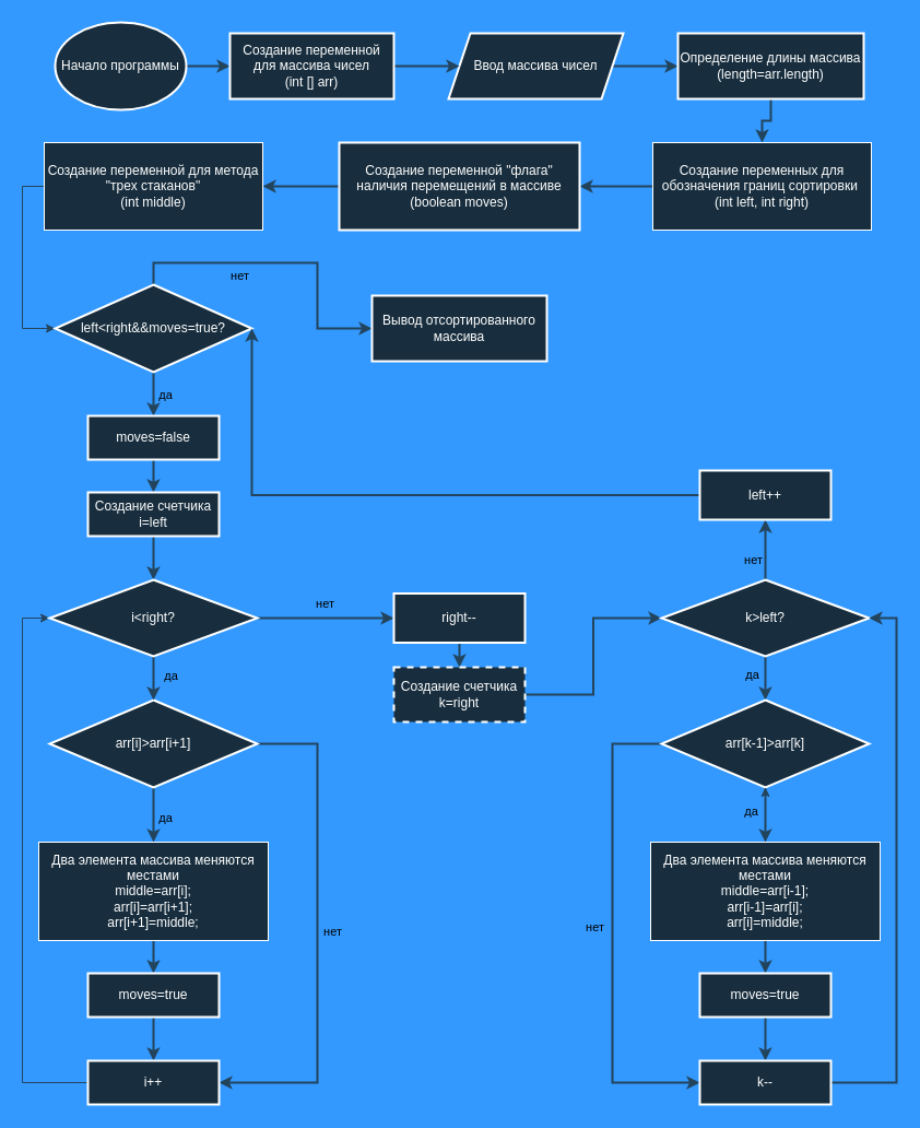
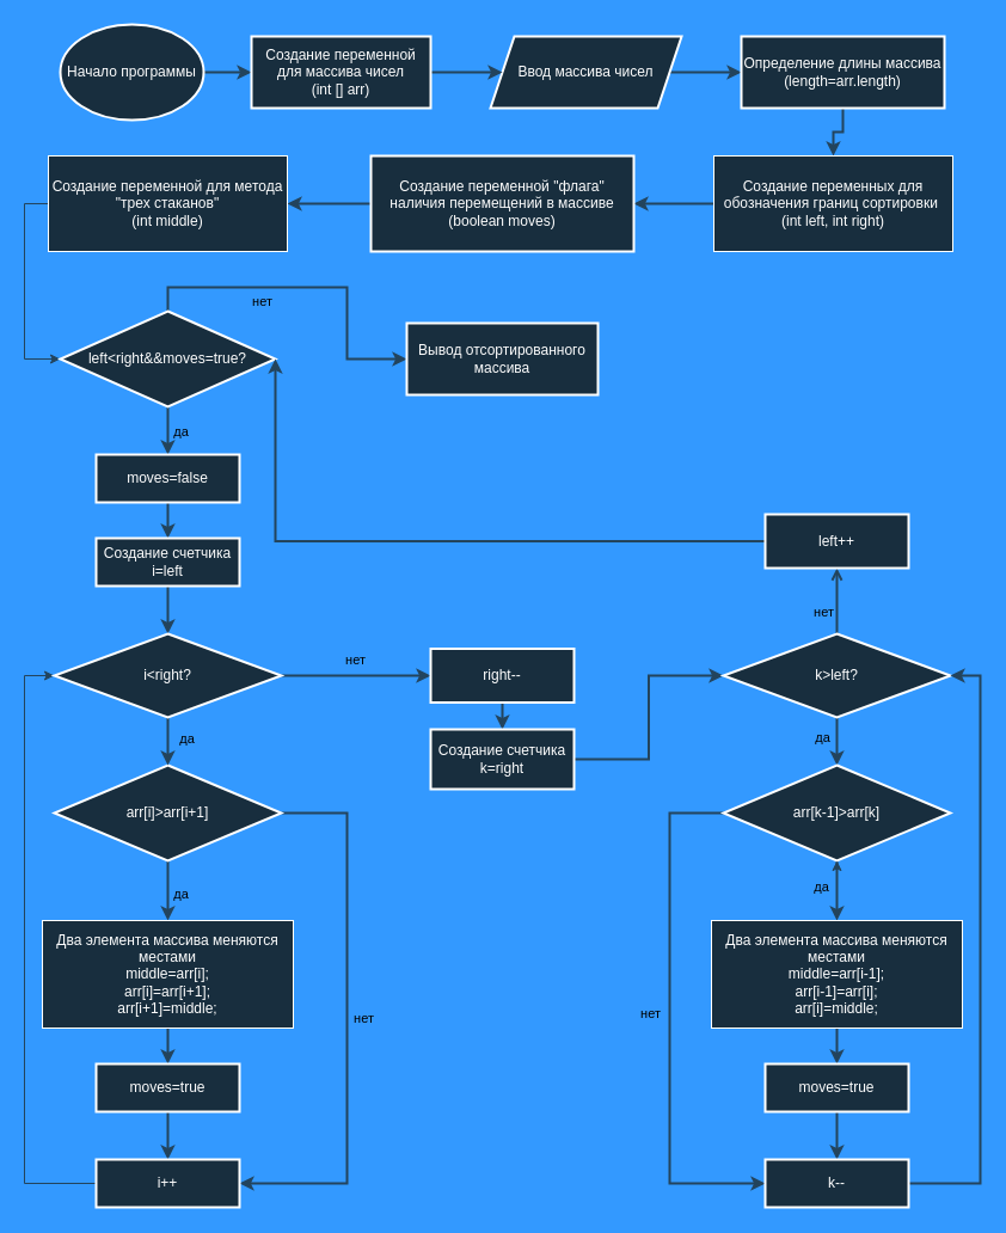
  <mxCell id="0" />
  <mxCell id="1" parent="0" />
  <mxCell id="2" value="" style="edgeStyle=orthogonalEdgeStyle;rounded=0;orthogonalLoop=1;jettySize=auto;html=1;labelBackgroundColor=none;strokeColor=#23445D;fontColor=default;strokeWidth=2;" edge="1" parent="1" source="3" target="7"><mxGeometry relative="1" as="geometry" /></mxCell>
  <mxCell id="3" value="Начало программы" style="ellipse;whiteSpace=wrap;html=1;labelBackgroundColor=none;fillColor=#182E3E;strokeColor=#FFFFFF;fontColor=#FFFFFF;strokeWidth=2;" vertex="1" parent="1"><mxGeometry x="50" y="20" width="120" height="80" as="geometry" /></mxCell>
  <mxCell id="4" style="edgeStyle=orthogonalEdgeStyle;rounded=0;orthogonalLoop=1;jettySize=auto;html=1;labelBackgroundColor=none;strokeColor=#23445D;fontColor=default;strokeWidth=2;" edge="1" parent="1" source="5" target="9"><mxGeometry relative="1" as="geometry" /></mxCell>
  <mxCell id="5" value="Ввод массива чисел" style="shape=parallelogram;perimeter=parallelogramPerimeter;whiteSpace=wrap;html=1;fixedSize=1;labelBackgroundColor=none;fillColor=#182E3E;strokeColor=#FFFFFF;fontColor=#FFFFFF;strokeWidth=2;" vertex="1" parent="1"><mxGeometry x="410" y="30" width="160" height="60" as="geometry" /></mxCell>
  <mxCell id="6" value="" style="edgeStyle=orthogonalEdgeStyle;rounded=0;orthogonalLoop=1;jettySize=auto;html=1;labelBackgroundColor=none;strokeColor=#23445D;fontColor=default;strokeWidth=2;" edge="1" parent="1" source="7" target="5"><mxGeometry relative="1" as="geometry" /></mxCell>
  <mxCell id="7" value="Создание переменной для массива чисел&lt;br&gt;(int [] arr)" style="rounded=0;whiteSpace=wrap;html=1;labelBackgroundColor=none;fillColor=#182E3E;strokeColor=#FFFFFF;fontColor=#FFFFFF;strokeWidth=2;fillStyle=auto;" vertex="1" parent="1"><mxGeometry x="210" y="30" width="150" height="60" as="geometry" /></mxCell>
  <mxCell id="8" value="" style="edgeStyle=orthogonalEdgeStyle;rounded=0;orthogonalLoop=1;jettySize=auto;html=1;labelBackgroundColor=none;strokeColor=#23445D;fontColor=default;strokeWidth=2;" edge="1" parent="1" source="9" target="11"><mxGeometry relative="1" as="geometry" /></mxCell>
  <mxCell id="9" value="Определение длины массива&lt;br&gt;(length=arr.length)" style="rounded=0;whiteSpace=wrap;html=1;labelBackgroundColor=none;fillColor=#182E3E;strokeColor=#FFFFFF;fontColor=#FFFFFF;strokeWidth=2;" vertex="1" parent="1"><mxGeometry x="620" y="30" width="170" height="60" as="geometry" /></mxCell>
  <mxCell id="10" value="" style="edgeStyle=orthogonalEdgeStyle;rounded=0;orthogonalLoop=1;jettySize=auto;html=1;labelBackgroundColor=none;strokeColor=#23445D;fontColor=default;strokeWidth=2;" edge="1" parent="1" source="11" target="13"><mxGeometry relative="1" as="geometry" /></mxCell>
  <mxCell id="11" value="Создание переменных для обозначения границ сортировки&amp;nbsp;&lt;br&gt;(int left, int right)" style="rounded=0;whiteSpace=wrap;html=1;labelBackgroundColor=none;fillColor=#182E3E;strokeColor=#FFFFFF;fontColor=#FFFFFF;" vertex="1" parent="1"><mxGeometry x="597" y="130" width="200" height="80" as="geometry" /></mxCell>
  <mxCell id="12" value="" style="edgeStyle=orthogonalEdgeStyle;rounded=0;orthogonalLoop=1;jettySize=auto;html=1;labelBackgroundColor=none;strokeColor=#23445D;fontColor=default;strokeWidth=2;" edge="1" parent="1" source="13" target="15"><mxGeometry relative="1" as="geometry" /></mxCell>
  <mxCell id="13" value="Создание переменной &quot;флага&quot; наличия перемещений в массиве&lt;br&gt;(boolean moves)" style="rounded=0;whiteSpace=wrap;html=1;labelBackgroundColor=none;fillColor=#182E3E;strokeColor=#FFFFFF;fontColor=#FFFFFF;strokeWidth=2;" vertex="1" parent="1"><mxGeometry x="310" y="130" width="220" height="80" as="geometry" /></mxCell>
  <mxCell id="14" value="" style="edgeStyle=orthogonalEdgeStyle;rounded=0;orthogonalLoop=1;jettySize=auto;html=1;labelBackgroundColor=none;strokeColor=#23445D;fontColor=default;" edge="1" parent="1" source="15" target="18"><mxGeometry relative="1" as="geometry"><Array as="points"><mxPoint x="20" y="170" /><mxPoint x="20" y="300" /></Array></mxGeometry></mxCell>
  <mxCell id="15" value="Создание переменной для метода &quot;трех стаканов&quot;&lt;br&gt;(int middle)" style="rounded=0;whiteSpace=wrap;html=1;labelBackgroundColor=none;fillColor=#182E3E;strokeColor=#FFFFFF;fontColor=#FFFFFF;" vertex="1" parent="1"><mxGeometry x="40" y="130" width="200" height="80" as="geometry" /></mxCell>
  <mxCell id="16" value="да" style="edgeStyle=orthogonalEdgeStyle;rounded=0;orthogonalLoop=1;jettySize=auto;html=1;labelBackgroundColor=none;strokeColor=#23445D;fontColor=default;strokeWidth=2;" edge="1" parent="1" source="18" target="20"><mxGeometry x="0.05" y="11" relative="1" as="geometry"><mxPoint as="offset" /></mxGeometry></mxCell>
  <mxCell id="17" value="нет" style="edgeStyle=orthogonalEdgeStyle;rounded=0;orthogonalLoop=1;jettySize=auto;html=1;entryX=0;entryY=0.5;entryDx=0;entryDy=0;labelBackgroundColor=none;strokeColor=#23445D;fontColor=default;strokeWidth=2;" edge="1" parent="1" source="18" target="54"><mxGeometry x="-0.293" y="-12" relative="1" as="geometry"><Array as="points"><mxPoint x="140" y="240" /><mxPoint x="290" y="240" /><mxPoint x="290" y="300" /></Array><mxPoint as="offset" /></mxGeometry></mxCell>
  <mxCell id="18" value="left&amp;lt;right&amp;amp;&amp;amp;moves=true?" style="rhombus;whiteSpace=wrap;html=1;labelBackgroundColor=none;fillColor=#182E3E;strokeColor=#FFFFFF;fontColor=#FFFFFF;strokeWidth=2;" vertex="1" parent="1"><mxGeometry x="50" y="260" width="180" height="80" as="geometry" /></mxCell>
  <mxCell id="19" value="" style="edgeStyle=orthogonalEdgeStyle;rounded=0;orthogonalLoop=1;jettySize=auto;html=1;labelBackgroundColor=none;strokeColor=#23445D;fontColor=default;strokeWidth=2;" edge="1" parent="1" source="20" target="22"><mxGeometry relative="1" as="geometry" /></mxCell>
  <mxCell id="20" value="moves=false" style="rounded=0;whiteSpace=wrap;html=1;labelBackgroundColor=none;fillColor=#182E3E;strokeColor=#FFFFFF;fontColor=#FFFFFF;strokeWidth=2;" vertex="1" parent="1"><mxGeometry x="80" y="380" width="120" height="40" as="geometry" /></mxCell>
  <mxCell id="21" value="" style="edgeStyle=orthogonalEdgeStyle;rounded=0;orthogonalLoop=1;jettySize=auto;html=1;labelBackgroundColor=none;strokeColor=#23445D;fontColor=default;strokeWidth=2;" edge="1" parent="1" source="22" target="33"><mxGeometry relative="1" as="geometry" /></mxCell>
  <mxCell id="22" value="Создание счетчика i=left" style="rounded=0;whiteSpace=wrap;html=1;labelBackgroundColor=none;fillColor=#182E3E;strokeColor=#FFFFFF;fontColor=#FFFFFF;strokeWidth=2;" vertex="1" parent="1"><mxGeometry x="80" y="450" width="120" height="40" as="geometry" /></mxCell>
  <mxCell id="23" value="да" style="edgeStyle=orthogonalEdgeStyle;rounded=0;orthogonalLoop=1;jettySize=auto;html=1;labelBackgroundColor=none;strokeColor=#23445D;fontColor=default;strokeWidth=2;" edge="1" parent="1" source="25" target="27"><mxGeometry x="0.12" y="11" relative="1" as="geometry"><mxPoint as="offset" /></mxGeometry></mxCell>
  <mxCell id="24" value="нет" style="edgeStyle=orthogonalEdgeStyle;rounded=0;orthogonalLoop=1;jettySize=auto;html=1;entryX=1;entryY=0.5;entryDx=0;entryDy=0;exitX=1;exitY=0.5;exitDx=0;exitDy=0;labelBackgroundColor=none;strokeColor=#23445D;fontColor=default;strokeWidth=2;" edge="1" parent="1" source="25" target="36"><mxGeometry x="-0.002" y="14" relative="1" as="geometry"><Array as="points"><mxPoint x="290" y="680" /><mxPoint x="290" y="990" /></Array><mxPoint as="offset" /></mxGeometry></mxCell>
  <mxCell id="25" value="arr[i]&amp;gt;arr[i+1]" style="rhombus;whiteSpace=wrap;html=1;labelBackgroundColor=none;fillColor=#182E3E;strokeColor=#FFFFFF;fontColor=#FFFFFF;strokeWidth=2;" vertex="1" parent="1"><mxGeometry x="45" y="640" width="190" height="80" as="geometry" /></mxCell>
  <mxCell id="26" value="" style="edgeStyle=orthogonalEdgeStyle;rounded=0;orthogonalLoop=1;jettySize=auto;html=1;labelBackgroundColor=none;strokeColor=#23445D;fontColor=default;strokeWidth=2;" edge="1" parent="1" source="27" target="30"><mxGeometry relative="1" as="geometry" /></mxCell>
  <mxCell id="27" value="Два элемента массива меняются местами&lt;br&gt;middle=arr[i];&lt;br&gt;arr[i]=arr[i+1]; &lt;br&gt;arr[i+1]=middle;&lt;span style=&quot;font-family: &amp;quot;JetBrains Mono&amp;quot;, monospace; background-color: rgb(255, 255, 255); color: rgb(8, 8, 8);&quot;&gt;&lt;br&gt;&lt;/span&gt;" style="rounded=0;whiteSpace=wrap;html=1;labelBackgroundColor=none;fillColor=#182E3E;strokeColor=#FFFFFF;fontColor=#FFFFFF;" vertex="1" parent="1"><mxGeometry x="35" y="770" width="210" height="90" as="geometry" /></mxCell>
  <mxCell id="28" style="edgeStyle=orthogonalEdgeStyle;rounded=0;orthogonalLoop=1;jettySize=auto;html=1;exitX=0;exitY=0.5;exitDx=0;exitDy=0;entryX=0;entryY=0.5;entryDx=0;entryDy=0;labelBackgroundColor=none;strokeColor=#23445D;fontColor=default;" edge="1" parent="1" source="36" target="33"><mxGeometry relative="1" as="geometry"><mxPoint x="50" y="540" as="targetPoint" /><Array as="points"><mxPoint x="20" y="990" /><mxPoint x="20" y="565" /></Array></mxGeometry></mxCell>
  <mxCell id="29" value="" style="edgeStyle=orthogonalEdgeStyle;rounded=0;orthogonalLoop=1;jettySize=auto;html=1;labelBackgroundColor=none;strokeColor=#23445D;fontColor=default;strokeWidth=2;" edge="1" parent="1" source="30" target="36"><mxGeometry relative="1" as="geometry" /></mxCell>
  <mxCell id="30" value="moves=true" style="rounded=0;whiteSpace=wrap;html=1;labelBackgroundColor=none;fillColor=#182E3E;strokeColor=#FFFFFF;fontColor=#FFFFFF;strokeWidth=2;" vertex="1" parent="1"><mxGeometry x="80" y="890" width="120" height="40" as="geometry" /></mxCell>
  <mxCell id="31" value="да" style="edgeStyle=orthogonalEdgeStyle;rounded=0;orthogonalLoop=1;jettySize=auto;html=1;labelBackgroundColor=none;strokeColor=#23445D;fontColor=default;strokeWidth=2;" edge="1" parent="1" source="33" target="25"><mxGeometry x="-0.1" y="16" relative="1" as="geometry"><mxPoint as="offset" /></mxGeometry></mxCell>
  <mxCell id="32" value="нет" style="edgeStyle=orthogonalEdgeStyle;rounded=0;orthogonalLoop=1;jettySize=auto;html=1;labelBackgroundColor=none;strokeColor=#23445D;fontColor=default;strokeWidth=2;" edge="1" parent="1" source="33" target="35"><mxGeometry x="-0.008" y="13" relative="1" as="geometry"><mxPoint as="offset" /></mxGeometry></mxCell>
  <mxCell id="33" value="i&amp;lt;right?" style="rhombus;whiteSpace=wrap;html=1;labelBackgroundColor=none;fillColor=#182E3E;strokeColor=#FFFFFF;fontColor=#FFFFFF;strokeWidth=2;" vertex="1" parent="1"><mxGeometry x="45" y="530" width="190" height="70" as="geometry" /></mxCell>
  <mxCell id="34" value="" style="edgeStyle=orthogonalEdgeStyle;rounded=0;orthogonalLoop=1;jettySize=auto;html=1;labelBackgroundColor=none;strokeColor=#23445D;fontColor=default;strokeWidth=2;" edge="1" parent="1" source="35" target="38"><mxGeometry relative="1" as="geometry" /></mxCell>
  <mxCell id="35" value="right--" style="rounded=0;whiteSpace=wrap;html=1;labelBackgroundColor=none;fillColor=#182E3E;strokeColor=#FFFFFF;fontColor=#FFFFFF;strokeWidth=2;" vertex="1" parent="1"><mxGeometry x="360" y="542.5" width="120" height="45" as="geometry" /></mxCell>
  <mxCell id="36" value="i++" style="rounded=0;whiteSpace=wrap;html=1;labelBackgroundColor=none;fillColor=#182E3E;strokeColor=#FFFFFF;fontColor=#FFFFFF;strokeWidth=2;" vertex="1" parent="1"><mxGeometry x="80" y="970" width="120" height="40" as="geometry" /></mxCell>
  <mxCell id="37" style="edgeStyle=orthogonalEdgeStyle;rounded=0;orthogonalLoop=1;jettySize=auto;html=1;entryX=0;entryY=0.5;entryDx=0;entryDy=0;labelBackgroundColor=none;strokeColor=#23445D;fontColor=default;strokeWidth=2;" edge="1" parent="1" source="38" target="41"><mxGeometry relative="1" as="geometry" /></mxCell>
- <mxCell id="38" value="Создание счетчика k=right" style="rounded=0;whiteSpace=wrap;html=1;labelBackgroundColor=none;fillColor=#182E3E;strokeColor=#FFFFFF;fontColor=#FFFFFF;strokeWidth=2;dashed=1;" vertex="1" parent="1"><mxGeometry x="360" y="610" width="120" height="50" as="geometry" /></mxCell>
+ <mxCell id="38" value="Создание счетчика k=right" style="rounded=0;whiteSpace=wrap;html=1;labelBackgroundColor=none;fillColor=#182E3E;strokeColor=#FFFFFF;fontColor=#FFFFFF;strokeWidth=2;" vertex="1" parent="1"><mxGeometry x="360" y="610" width="120" height="50" as="geometry" /></mxCell>
  <mxCell id="39" value="да" style="edgeStyle=orthogonalEdgeStyle;rounded=0;orthogonalLoop=1;jettySize=auto;html=1;labelBackgroundColor=none;strokeColor=#23445D;fontColor=default;strokeWidth=2;" edge="1" parent="1" source="41" target="44"><mxGeometry x="-0.15" y="-12" relative="1" as="geometry"><mxPoint as="offset" /></mxGeometry></mxCell>
- <mxCell id="40" value="нет" style="edgeStyle=orthogonalEdgeStyle;rounded=0;orthogonalLoop=1;jettySize=auto;html=1;labelBackgroundColor=none;strokeColor=#23445D;fontColor=default;strokeWidth=2;" edge="1" parent="1" source="41" target="53"><mxGeometry x="-0.345" y="11" relative="1" as="geometry"><mxPoint as="offset" /></mxGeometry></mxCell>
+ <mxCell id="40" value="нет" style="edgeStyle=orthogonalEdgeStyle;rounded=0;orthogonalLoop=1;jettySize=auto;html=1;labelBackgroundColor=none;strokeColor=#23445D;fontColor=default;strokeWidth=2;endArrow=open;" edge="1" parent="1" source="41" target="53"><mxGeometry x="-0.345" y="11" relative="1" as="geometry"><mxPoint as="offset" /></mxGeometry></mxCell>
  <mxCell id="41" value="k&amp;gt;left?" style="rhombus;whiteSpace=wrap;html=1;labelBackgroundColor=none;fillColor=#182E3E;strokeColor=#FFFFFF;fontColor=#FFFFFF;strokeWidth=2;" vertex="1" parent="1"><mxGeometry x="605" y="530" width="190" height="70" as="geometry" /></mxCell>
  <mxCell id="42" value="да" style="edgeStyle=orthogonalEdgeStyle;rounded=0;orthogonalLoop=1;jettySize=auto;html=1;labelBackgroundColor=none;strokeColor=#23445D;fontColor=default;strokeWidth=2;" edge="1" parent="1" source="44" target="47"><mxGeometry x="-0.12" y="-13" relative="1" as="geometry"><mxPoint as="offset" /></mxGeometry></mxCell>
  <mxCell id="43" value="нет" style="edgeStyle=orthogonalEdgeStyle;rounded=0;orthogonalLoop=1;jettySize=auto;html=1;entryX=0;entryY=0.5;entryDx=0;entryDy=0;labelBackgroundColor=none;strokeColor=#23445D;fontColor=default;strokeWidth=2;" edge="1" parent="1" target="51"><mxGeometry x="0.089" y="-16" relative="1" as="geometry"><mxPoint x="657.5" y="680" as="sourcePoint" /><mxPoint x="620" y="990" as="targetPoint" /><Array as="points"><mxPoint x="560" y="680" /><mxPoint x="560" y="990" /></Array><mxPoint as="offset" /></mxGeometry></mxCell>
  <mxCell id="44" value="arr[k-1]&amp;gt;arr[k]" style="rhombus;whiteSpace=wrap;html=1;labelBackgroundColor=none;fillColor=#182E3E;strokeColor=#FFFFFF;fontColor=#FFFFFF;strokeWidth=2;" vertex="1" parent="1"><mxGeometry x="605" y="640" width="190" height="80" as="geometry" /></mxCell>
  <mxCell id="45" value="" style="edgeStyle=orthogonalEdgeStyle;rounded=0;orthogonalLoop=1;jettySize=auto;html=1;labelBackgroundColor=none;strokeColor=#23445D;fontColor=default;strokeWidth=2;" edge="1" parent="1" source="47" target="49"><mxGeometry relative="1" as="geometry" /></mxCell>
  <mxCell id="46" value="" style="edgeStyle=orthogonalEdgeStyle;rounded=0;orthogonalLoop=1;jettySize=auto;html=1;strokeColor=#23445D;labelBackgroundColor=none;fontColor=default;" edge="1" parent="1" source="47" target="44"><mxGeometry relative="1" as="geometry" /></mxCell>
  <mxCell id="47" value="Два элемента массива меняются местами&lt;br&gt;middle=arr[i-1];&lt;br&gt;arr[i-1]=arr[i];&lt;br&gt;arr[i]=middle;&lt;span style=&quot;font-family: &amp;quot;JetBrains Mono&amp;quot;, monospace; background-color: rgb(255, 255, 255); color: rgb(8, 8, 8);&quot;&gt;&lt;br&gt;&lt;/span&gt;" style="rounded=0;whiteSpace=wrap;html=1;labelBackgroundColor=none;fillColor=#182E3E;strokeColor=#FFFFFF;fontColor=#FFFFFF;" vertex="1" parent="1"><mxGeometry x="595" y="770" width="210" height="90" as="geometry" /></mxCell>
  <mxCell id="48" value="" style="edgeStyle=orthogonalEdgeStyle;rounded=0;orthogonalLoop=1;jettySize=auto;html=1;labelBackgroundColor=none;strokeColor=#23445D;fontColor=default;strokeWidth=2;" edge="1" parent="1" source="49" target="51"><mxGeometry relative="1" as="geometry" /></mxCell>
  <mxCell id="49" value="moves=true" style="rounded=0;whiteSpace=wrap;html=1;labelBackgroundColor=none;fillColor=#182E3E;strokeColor=#FFFFFF;fontColor=#FFFFFF;strokeWidth=2;" vertex="1" parent="1"><mxGeometry x="640" y="890" width="120" height="40" as="geometry" /></mxCell>
  <mxCell id="50" style="edgeStyle=orthogonalEdgeStyle;rounded=0;orthogonalLoop=1;jettySize=auto;html=1;entryX=1;entryY=0.5;entryDx=0;entryDy=0;exitX=1;exitY=0.5;exitDx=0;exitDy=0;labelBackgroundColor=none;strokeColor=#23445D;fontColor=default;strokeWidth=2;" edge="1" parent="1" source="51" target="41"><mxGeometry relative="1" as="geometry"><mxPoint x="780" y="1040" as="sourcePoint" /><Array as="points"><mxPoint x="820" y="990" /><mxPoint x="820" y="565" /></Array></mxGeometry></mxCell>
  <mxCell id="51" value="k--" style="rounded=0;whiteSpace=wrap;html=1;labelBackgroundColor=none;fillColor=#182E3E;strokeColor=#FFFFFF;fontColor=#FFFFFF;strokeWidth=2;" vertex="1" parent="1"><mxGeometry x="640" y="970" width="120" height="40" as="geometry" /></mxCell>
  <mxCell id="52" style="edgeStyle=orthogonalEdgeStyle;rounded=0;orthogonalLoop=1;jettySize=auto;html=1;entryX=1;entryY=0.5;entryDx=0;entryDy=0;labelBackgroundColor=none;strokeColor=#23445D;fontColor=default;strokeWidth=2;" edge="1" parent="1" source="53" target="18"><mxGeometry relative="1" as="geometry"><Array as="points"><mxPoint x="230" y="452" /></Array></mxGeometry></mxCell>
  <mxCell id="53" value="left++" style="rounded=0;whiteSpace=wrap;html=1;labelBackgroundColor=none;fillColor=#182E3E;strokeColor=#FFFFFF;fontColor=#FFFFFF;strokeWidth=2;" vertex="1" parent="1"><mxGeometry x="640" y="430" width="120" height="45" as="geometry" /></mxCell>
  <mxCell id="54" value="Вывод отсортированного массива" style="rounded=0;whiteSpace=wrap;html=1;labelBackgroundColor=none;fillColor=#182E3E;strokeColor=#FFFFFF;fontColor=#FFFFFF;fillStyle=auto;strokeWidth=2;" vertex="1" parent="1"><mxGeometry x="340" y="270" width="160" height="60" as="geometry" /></mxCell>
